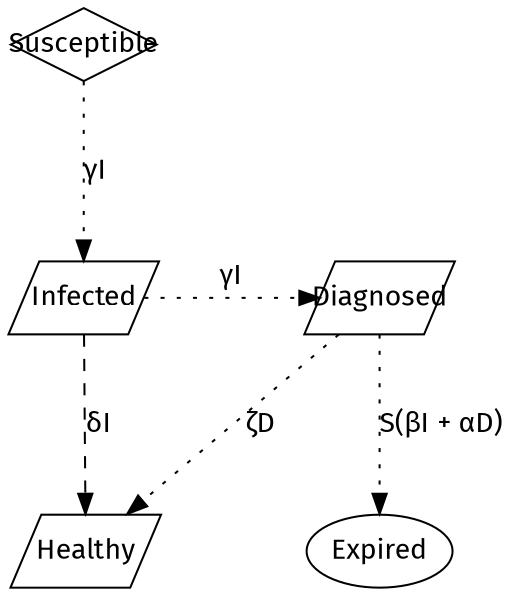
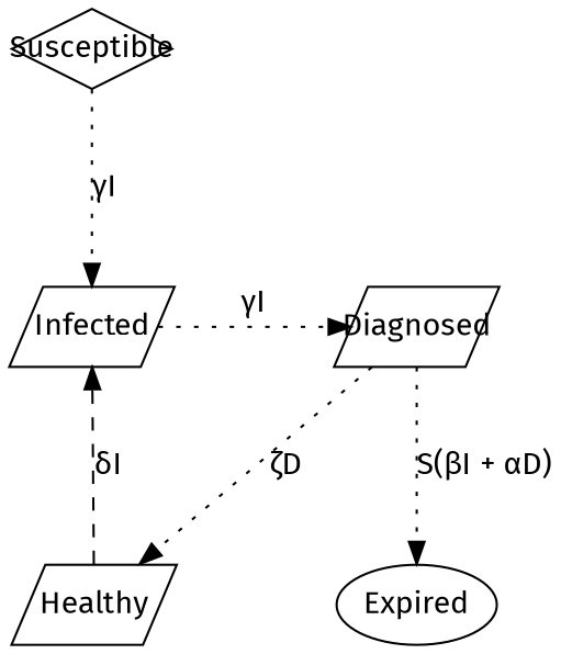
  digraph {
    fontname="Fira Sans"
    rankdir=TB
    node [fixedsize=true fontname="Fira Sans" shape=parallelogram]
    edge [fontname="Fira Sans" minlen=2 style=dotted]
    n1 [label=Infected width=1]
    n2 [label=Diagnosed width=1]
    n3 [label=Healthy width=1]
    n4 [label=Expired shape=ellipse width=1]
    n5 [label=Susceptible shape=diamond width=1]
    subgraph sub_1 {
      rank=same
      n1
      n2
    }
    subgraph sub_2 {
      rank=same
      n3
      n4
    }
    n1 -> n2 [style=invis]
    n1 -> n2 [label="γI"]
-   n1 -> n3 [label="δI" style=dashed]
+   n3 -> n1 [label="δI" style=dashed]
    n2 -> n3 [label="ζD"]
    n2 -> n4 [label="S(βI + αD)"]
    n3 -> n4 [style=invis]
    n5 -> n1 [label="γI"]
  }
